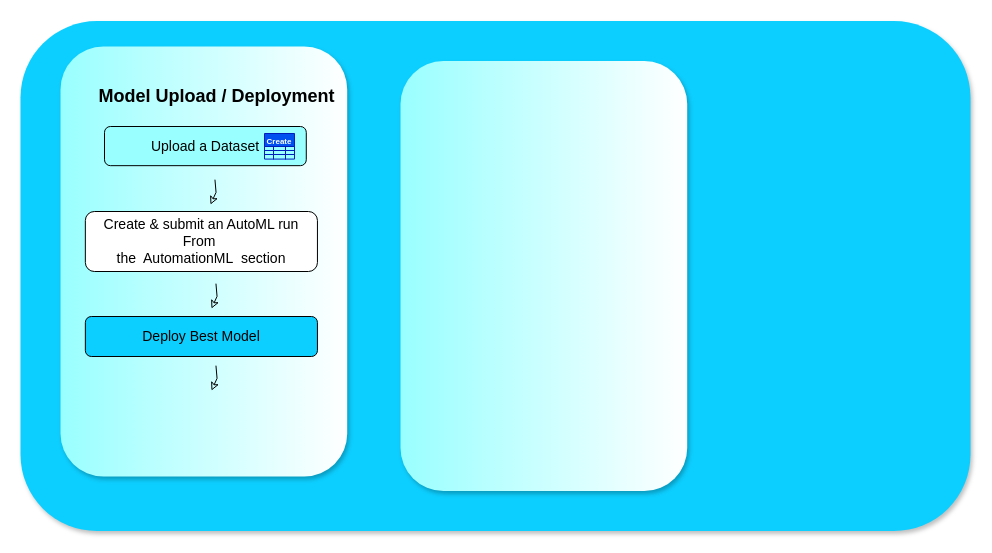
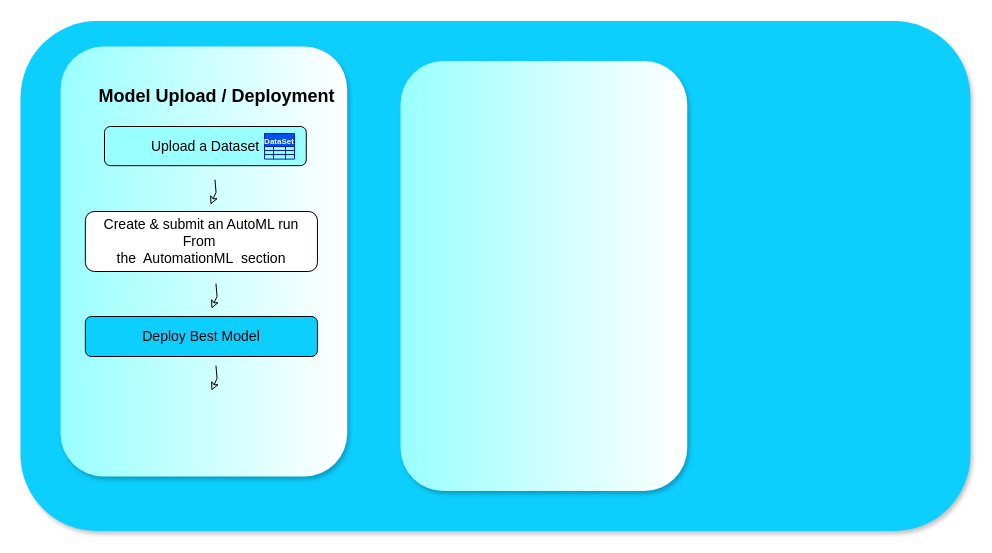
  <mxCell id="0" />
  <mxCell id="1" parent="0" />
  <mxCell id="2" value="" style="rounded=1;whiteSpace=wrap;html=1;shadow=1;gradientDirection=north;strokeColor=none;fillColor=#0DCFFF;" vertex="1" parent="1"><mxGeometry x="20" y="20.59" width="950" height="510" as="geometry" /></mxCell>
  <mxCell id="3" value="" style="group" vertex="1" connectable="0" parent="1"><mxGeometry x="60" y="46" width="286.71" height="430" as="geometry" /></mxCell>
  <mxCell id="4" value="" style="rounded=1;whiteSpace=wrap;html=1;shadow=1;gradientColor=#ffffff;fillColor=#99FFFF;gradientDirection=east;strokeColor=none;" vertex="1" parent="3"><mxGeometry width="286.71" height="430" as="geometry" /></mxCell>
  <mxCell id="5" style="edgeStyle=none;rounded=0;orthogonalLoop=1;jettySize=auto;html=1;endArrow=classic;endFill=0;fontColor=#AB0F58;" edge="1" parent="3"><mxGeometry x="-2" y="37" as="geometry"><Array as="points"><mxPoint x="155.553" y="145.883" /></Array><mxPoint x="154.462" y="133.151" as="sourcePoint" /><mxPoint x="149.944" y="158.103" as="targetPoint" /></mxGeometry></mxCell>
  <mxCell id="6" value="" style="group" vertex="1" connectable="0" parent="3"><mxGeometry x="24.849" y="165.005" width="232.095" height="60" as="geometry" /></mxCell>
  <mxCell id="7" value="&lt;font style=&quot;font-size: 14px&quot;&gt;Create &amp;amp; submit an AutoML run From&amp;nbsp;&lt;br&gt;the&amp;nbsp; AutomationML&amp;nbsp; section&lt;/font&gt;" style="rounded=1;whiteSpace=wrap;html=1;" vertex="1" parent="6"><mxGeometry width="232.09" height="60" as="geometry" /></mxCell>
  <mxCell id="8" value="&lt;font style=&quot;font-size: 18px&quot;&gt;&lt;b&gt;Model Upload / Deployment&lt;/b&gt;&lt;/font&gt;" style="text;html=1;align=center;verticalAlign=middle;resizable=0;points=[];autosize=1;" vertex="1" parent="3"><mxGeometry x="30.9" y="40" width="250" height="20" as="geometry" /></mxCell>
  <mxCell id="9" value="" style="group" vertex="1" connectable="0" parent="3"><mxGeometry x="24.849" y="269.995" width="232.095" height="60" as="geometry" /></mxCell>
  <mxCell id="10" value="&lt;span style=&quot;font-size: 14px&quot;&gt;Deploy Best Model&lt;/span&gt;" style="rounded=1;whiteSpace=wrap;html=1;fillColor=#0dcfff;" vertex="1" parent="9"><mxGeometry width="232.09" height="40" as="geometry" /></mxCell>
  <mxCell id="11" style="edgeStyle=none;rounded=0;orthogonalLoop=1;jettySize=auto;html=1;endArrow=classic;endFill=0;fontColor=#AB0F58;" edge="1" parent="3"><mxGeometry x="-1" y="141" as="geometry"><Array as="points"><mxPoint x="156.553" y="249.883" /></Array><mxPoint x="155.462" y="237.151" as="sourcePoint" /><mxPoint x="150.944" y="262.103" as="targetPoint" /></mxGeometry></mxCell>
  <mxCell id="12" value="" style="group" vertex="1" connectable="0" parent="3"><mxGeometry x="24.849" y="350.005" width="232.095" height="60" as="geometry" /></mxCell>
  <mxCell id="13" style="edgeStyle=none;rounded=0;orthogonalLoop=1;jettySize=auto;html=1;endArrow=classic;endFill=0;fontColor=#AB0F58;" edge="1" parent="3"><mxGeometry x="-1" y="223" as="geometry"><Array as="points"><mxPoint x="156.553" y="331.883" /></Array><mxPoint x="155.462" y="319.151" as="sourcePoint" /><mxPoint x="150.944" y="344.103" as="targetPoint" /></mxGeometry></mxCell>
  <mxCell id="14" value="" style="group" vertex="1" connectable="0" parent="3"><mxGeometry x="44" y="80" width="201.79" height="42.58" as="geometry" /></mxCell>
  <mxCell id="15" value="&lt;font style=&quot;font-size: 14px&quot;&gt;Upload a Dataset&lt;/font&gt;" style="rounded=1;whiteSpace=wrap;html=1;align=center;fillColor=#99ffff;" vertex="1" parent="14"><mxGeometry width="201.79" height="39.17" as="geometry" /></mxCell>
- <mxCell id="16" value="&lt;font style=&quot;font-size: 8px&quot;&gt;Create&lt;/font&gt;" style="shape=table;html=1;whiteSpace=wrap;startSize=13;container=1;collapsible=0;childLayout=tableLayout;fontStyle=1;align=center;fillColor=#0050ef;strokeColor=#001DBC;fontColor=#ffffff;" vertex="1" parent="14"><mxGeometry x="160" y="7" width="30" height="25.58" as="geometry" /></mxCell>
+ <mxCell id="16" value="&lt;font style=&quot;font-size: 8px&quot;&gt;DataSet&lt;/font&gt;" style="shape=table;html=1;whiteSpace=wrap;startSize=13;container=1;collapsible=0;childLayout=tableLayout;fontStyle=1;align=center;fillColor=#0050ef;strokeColor=#001DBC;fontColor=#ffffff;" vertex="1" parent="14"><mxGeometry x="160" y="7" width="30" height="25.58" as="geometry" /></mxCell>
  <mxCell id="17" value="" style="shape=partialRectangle;html=1;whiteSpace=wrap;collapsible=0;dropTarget=0;pointerEvents=0;fillColor=none;top=0;left=0;bottom=0;right=0;points=[[0,0.5],[1,0.5]];portConstraint=eastwest;" vertex="1" parent="16"><mxGeometry y="13" width="30" as="geometry" /></mxCell>
  <mxCell id="18" value="" style="shape=partialRectangle;html=1;whiteSpace=wrap;connectable=0;fillColor=none;top=0;left=0;bottom=0;right=0;overflow=hidden;" vertex="1" parent="17"><mxGeometry width="9" as="geometry" /></mxCell>
  <mxCell id="19" value="" style="shape=partialRectangle;html=1;whiteSpace=wrap;connectable=0;fillColor=none;top=0;left=0;bottom=0;right=0;overflow=hidden;" vertex="1" parent="17"><mxGeometry x="9" width="12" as="geometry" /></mxCell>
  <mxCell id="20" value="" style="shape=partialRectangle;html=1;whiteSpace=wrap;connectable=0;fillColor=none;top=0;left=0;bottom=0;right=0;overflow=hidden;" vertex="1" parent="17"><mxGeometry x="21" width="9" as="geometry" /></mxCell>
  <mxCell id="21" value="" style="shape=partialRectangle;html=1;whiteSpace=wrap;collapsible=0;dropTarget=0;pointerEvents=0;fillColor=none;top=0;left=0;bottom=0;right=0;points=[[0,0.5],[1,0.5]];portConstraint=eastwest;" vertex="1" parent="16"><mxGeometry y="13" width="30" height="4" as="geometry" /></mxCell>
  <mxCell id="22" value="" style="shape=partialRectangle;html=1;whiteSpace=wrap;connectable=0;fillColor=none;top=0;left=0;bottom=0;right=0;overflow=hidden;" vertex="1" parent="21"><mxGeometry width="9" height="4" as="geometry" /></mxCell>
  <mxCell id="23" value="" style="shape=partialRectangle;html=1;whiteSpace=wrap;connectable=0;fillColor=none;top=0;left=0;bottom=0;right=0;overflow=hidden;" vertex="1" parent="21"><mxGeometry x="9" width="12" height="4" as="geometry" /></mxCell>
  <mxCell id="24" value="" style="shape=partialRectangle;html=1;whiteSpace=wrap;connectable=0;fillColor=none;top=0;left=0;bottom=0;right=0;overflow=hidden;" vertex="1" parent="21"><mxGeometry x="21" width="9" height="4" as="geometry" /></mxCell>
  <mxCell id="25" value="" style="shape=partialRectangle;html=1;whiteSpace=wrap;collapsible=0;dropTarget=0;pointerEvents=0;fillColor=none;top=0;left=0;bottom=0;right=0;points=[[0,0.5],[1,0.5]];portConstraint=eastwest;" vertex="1" parent="16"><mxGeometry y="17" width="30" height="4" as="geometry" /></mxCell>
  <mxCell id="26" value="" style="shape=partialRectangle;html=1;whiteSpace=wrap;connectable=0;fillColor=none;top=0;left=0;bottom=0;right=0;overflow=hidden;" vertex="1" parent="25"><mxGeometry width="9" height="4" as="geometry" /></mxCell>
  <mxCell id="27" value="" style="shape=partialRectangle;html=1;whiteSpace=wrap;connectable=0;fillColor=none;top=0;left=0;bottom=0;right=0;overflow=hidden;" vertex="1" parent="25"><mxGeometry x="9" width="12" height="4" as="geometry" /></mxCell>
  <mxCell id="28" value="" style="shape=partialRectangle;html=1;whiteSpace=wrap;connectable=0;fillColor=none;top=0;left=0;bottom=0;right=0;overflow=hidden;" vertex="1" parent="25"><mxGeometry x="21" width="9" height="4" as="geometry" /></mxCell>
  <mxCell id="29" value="" style="shape=partialRectangle;html=1;whiteSpace=wrap;collapsible=0;dropTarget=0;pointerEvents=0;fillColor=none;top=0;left=0;bottom=0;right=0;points=[[0,0.5],[1,0.5]];portConstraint=eastwest;" vertex="1" parent="16"><mxGeometry y="21" width="30" height="5" as="geometry" /></mxCell>
  <mxCell id="30" value="" style="shape=partialRectangle;html=1;whiteSpace=wrap;connectable=0;fillColor=none;top=0;left=0;bottom=0;right=0;overflow=hidden;" vertex="1" parent="29"><mxGeometry width="9" height="5" as="geometry" /></mxCell>
  <mxCell id="31" value="" style="shape=partialRectangle;html=1;whiteSpace=wrap;connectable=0;fillColor=none;top=0;left=0;bottom=0;right=0;overflow=hidden;" vertex="1" parent="29"><mxGeometry x="9" width="12" height="5" as="geometry" /></mxCell>
  <mxCell id="32" value="" style="shape=partialRectangle;html=1;whiteSpace=wrap;connectable=0;fillColor=none;top=0;left=0;bottom=0;right=0;overflow=hidden;" vertex="1" parent="29"><mxGeometry x="21" width="9" height="5" as="geometry" /></mxCell>
  <mxCell id="33" value="" style="rounded=1;whiteSpace=wrap;html=1;shadow=1;gradientColor=#ffffff;fillColor=#99FFFF;gradientDirection=east;strokeColor=none;" vertex="1" parent="1"><mxGeometry x="400" y="60.59" width="286.71" height="430" as="geometry" /></mxCell>
